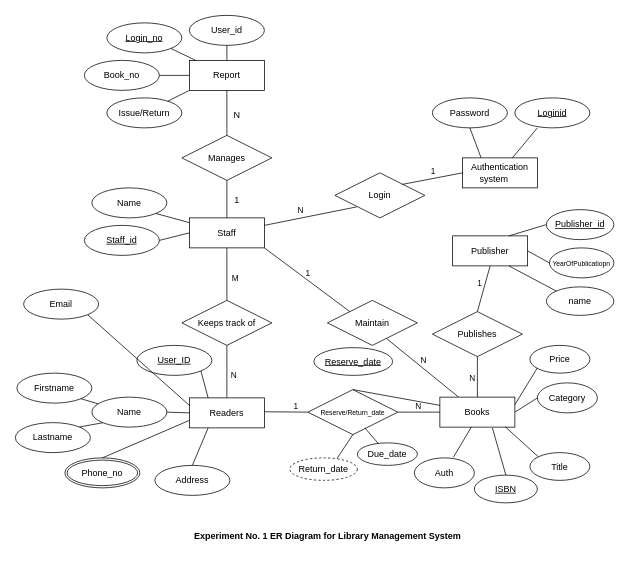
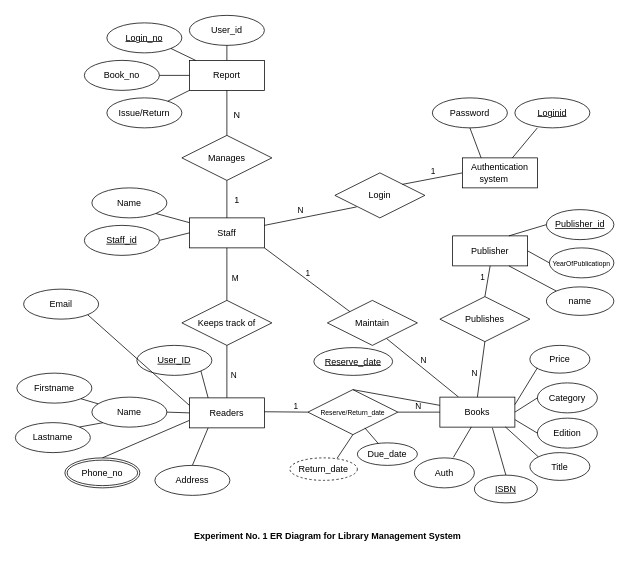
  <mxCell id="0" />
  <mxCell id="1" parent="0" />
  <mxCell id="2" value="Report" style="whiteSpace=wrap;html=1;align=center;" parent="1" vertex="1"><mxGeometry x="252" y="80" width="100" height="40" as="geometry" /></mxCell>
  <mxCell id="3" value="User_id" style="ellipse;whiteSpace=wrap;html=1;align=center;" parent="1" vertex="1"><mxGeometry x="252" y="20" width="100" height="40" as="geometry" /></mxCell>
  <mxCell id="4" value="" style="endArrow=none;html=1;rounded=0;exitX=0.5;exitY=1;exitDx=0;exitDy=0;" parent="1" source="3" target="2" edge="1"><mxGeometry relative="1" as="geometry"><mxPoint x="422" y="140" as="sourcePoint" /><mxPoint x="582" y="140" as="targetPoint" /></mxGeometry></mxCell>
  <mxCell id="5" value="Login_no" style="ellipse;whiteSpace=wrap;html=1;align=center;fontStyle=4;" parent="1" vertex="1"><mxGeometry x="142" y="30" width="100" height="40" as="geometry" /></mxCell>
  <mxCell id="6" value="" style="endArrow=none;html=1;rounded=0;exitX=1;exitY=1;exitDx=0;exitDy=0;" parent="1" source="5" target="2" edge="1"><mxGeometry relative="1" as="geometry"><mxPoint x="222" y="69.5" as="sourcePoint" /><mxPoint x="382" y="69.5" as="targetPoint" /></mxGeometry></mxCell>
  <mxCell id="7" value="Book_no" style="ellipse;whiteSpace=wrap;html=1;align=center;" parent="1" vertex="1"><mxGeometry x="112" y="80" width="100" height="40" as="geometry" /></mxCell>
  <mxCell id="8" value="" style="endArrow=none;html=1;rounded=0;" parent="1" edge="1"><mxGeometry relative="1" as="geometry"><mxPoint x="212" y="100" as="sourcePoint" /><mxPoint x="252" y="100" as="targetPoint" /></mxGeometry></mxCell>
  <mxCell id="9" value="Issue/Return" style="ellipse;whiteSpace=wrap;html=1;align=center;" parent="1" vertex="1"><mxGeometry x="142" y="130" width="100" height="40" as="geometry" /></mxCell>
  <mxCell id="10" value="" style="endArrow=none;html=1;rounded=0;exitX=0;exitY=1;exitDx=0;exitDy=0;" parent="1" source="2" target="9" edge="1"><mxGeometry relative="1" as="geometry"><mxPoint x="422" y="40" as="sourcePoint" /><mxPoint x="582" y="40" as="targetPoint" /></mxGeometry></mxCell>
  <mxCell id="11" value="Manages" style="shape=rhombus;perimeter=rhombusPerimeter;whiteSpace=wrap;html=1;align=center;" parent="1" vertex="1"><mxGeometry x="242" y="180" width="120" height="60" as="geometry" /></mxCell>
  <mxCell id="12" value="" style="endArrow=none;html=1;rounded=0;exitX=0.5;exitY=0;exitDx=0;exitDy=0;entryX=0.5;entryY=1;entryDx=0;entryDy=0;" parent="1" source="11" target="2" edge="1"><mxGeometry relative="1" as="geometry"><mxPoint x="422" y="40" as="sourcePoint" /><mxPoint x="312" y="140" as="targetPoint" /></mxGeometry></mxCell>
  <mxCell id="13" value="N" style="resizable=0;html=1;whiteSpace=wrap;align=right;verticalAlign=bottom;" parent="12" connectable="0" vertex="1"><mxGeometry x="1" relative="1" as="geometry"><mxPoint x="19" y="41" as="offset" /></mxGeometry></mxCell>
  <mxCell id="14" value="Staff" style="whiteSpace=wrap;html=1;align=center;" parent="1" vertex="1"><mxGeometry x="252" y="290" width="100" height="40" as="geometry" /></mxCell>
  <mxCell id="15" value="" style="endArrow=none;html=1;rounded=0;exitX=0.5;exitY=1;exitDx=0;exitDy=0;entryX=0.5;entryY=0;entryDx=0;entryDy=0;" parent="1" source="11" target="14" edge="1"><mxGeometry relative="1" as="geometry"><mxPoint x="422" y="140" as="sourcePoint" /><mxPoint x="582" y="140" as="targetPoint" /></mxGeometry></mxCell>
  <mxCell id="16" value="1" style="resizable=0;html=1;whiteSpace=wrap;align=right;verticalAlign=bottom;" parent="15" connectable="0" vertex="1"><mxGeometry x="1" relative="1" as="geometry"><mxPoint x="18" y="-15" as="offset" /></mxGeometry></mxCell>
  <mxCell id="17" value="Name" style="ellipse;whiteSpace=wrap;html=1;align=center;" parent="1" vertex="1"><mxGeometry x="122" y="250" width="100" height="40" as="geometry" /></mxCell>
  <mxCell id="18" value="" style="endArrow=none;html=1;rounded=0;exitX=1;exitY=1;exitDx=0;exitDy=0;" parent="1" source="17" target="14" edge="1"><mxGeometry relative="1" as="geometry"><mxPoint x="422" y="140" as="sourcePoint" /><mxPoint x="582" y="140" as="targetPoint" /></mxGeometry></mxCell>
  <mxCell id="19" value="Staff_id" style="ellipse;whiteSpace=wrap;html=1;align=center;fontStyle=4;" parent="1" vertex="1"><mxGeometry x="112" y="300" width="100" height="40" as="geometry" /></mxCell>
  <mxCell id="20" value="" style="endArrow=none;html=1;rounded=0;exitX=1;exitY=0.5;exitDx=0;exitDy=0;entryX=0;entryY=0.5;entryDx=0;entryDy=0;" parent="1" source="19" target="14" edge="1"><mxGeometry relative="1" as="geometry"><mxPoint x="422" y="140" as="sourcePoint" /><mxPoint x="582" y="140" as="targetPoint" /></mxGeometry></mxCell>
  <mxCell id="21" value="Keeps track of" style="shape=rhombus;perimeter=rhombusPerimeter;whiteSpace=wrap;html=1;align=center;" parent="1" vertex="1"><mxGeometry x="242" y="400" width="120" height="60" as="geometry" /></mxCell>
  <mxCell id="22" value="" style="endArrow=none;html=1;rounded=0;exitX=0.5;exitY=1;exitDx=0;exitDy=0;entryX=0.5;entryY=0;entryDx=0;entryDy=0;" parent="1" source="14" target="21" edge="1"><mxGeometry relative="1" as="geometry"><mxPoint x="422" y="340" as="sourcePoint" /><mxPoint x="582" y="340" as="targetPoint" /></mxGeometry></mxCell>
  <mxCell id="23" value="M" style="edgeLabel;html=1;align=center;verticalAlign=middle;resizable=0;points=[];" parent="22" vertex="1" connectable="0"><mxGeometry x="0.105" y="8" relative="1" as="geometry"><mxPoint x="2" as="offset" /></mxGeometry></mxCell>
  <mxCell id="24" value="" style="endArrow=none;html=1;rounded=0;exitX=0.5;exitY=1;exitDx=0;exitDy=0;" parent="1" source="21" edge="1"><mxGeometry relative="1" as="geometry"><mxPoint x="422" y="340" as="sourcePoint" /><mxPoint x="302" y="530" as="targetPoint" /></mxGeometry></mxCell>
  <mxCell id="25" value="N" style="edgeLabel;html=1;align=center;verticalAlign=middle;resizable=0;points=[];" parent="24" vertex="1" connectable="0"><mxGeometry x="0.105" y="-1" relative="1" as="geometry"><mxPoint x="9" as="offset" /></mxGeometry></mxCell>
  <mxCell id="26" value="Readers" style="whiteSpace=wrap;html=1;align=center;" parent="1" vertex="1"><mxGeometry x="252" y="530" width="100" height="40" as="geometry" /></mxCell>
  <mxCell id="27" value="User_ID" style="ellipse;whiteSpace=wrap;html=1;align=center;fontStyle=4;" parent="1" vertex="1"><mxGeometry x="182" y="460" width="100" height="40" as="geometry" /></mxCell>
  <mxCell id="28" value="Email" style="ellipse;whiteSpace=wrap;html=1;align=center;" parent="1" vertex="1"><mxGeometry x="31" y="385" width="100" height="40" as="geometry" /></mxCell>
  <mxCell id="29" value="Name" style="ellipse;whiteSpace=wrap;html=1;align=center;" parent="1" vertex="1"><mxGeometry x="122" y="529" width="100" height="40" as="geometry" /></mxCell>
  <mxCell id="30" value="Firstname" style="ellipse;whiteSpace=wrap;html=1;align=center;" parent="1" vertex="1"><mxGeometry x="22" y="497" width="100" height="40" as="geometry" /></mxCell>
  <mxCell id="31" value="Lastname" style="ellipse;whiteSpace=wrap;html=1;align=center;" parent="1" vertex="1"><mxGeometry x="20" y="563" width="100" height="40" as="geometry" /></mxCell>
  <mxCell id="32" value="Phone_no" style="ellipse;shape=doubleEllipse;margin=3;whiteSpace=wrap;html=1;align=center;" parent="1" vertex="1"><mxGeometry x="86" y="610" width="100" height="40" as="geometry" /></mxCell>
  <mxCell id="33" value="Address" style="ellipse;whiteSpace=wrap;html=1;align=center;" parent="1" vertex="1"><mxGeometry x="206" y="620" width="100" height="40" as="geometry" /></mxCell>
  <mxCell id="34" value="" style="endArrow=none;html=1;rounded=0;exitX=1;exitY=1;exitDx=0;exitDy=0;entryX=0.25;entryY=0;entryDx=0;entryDy=0;" parent="1" source="27" target="26" edge="1"><mxGeometry relative="1" as="geometry"><mxPoint x="316" y="440" as="sourcePoint" /><mxPoint x="476" y="440" as="targetPoint" /></mxGeometry></mxCell>
  <mxCell id="35" value="" style="endArrow=none;html=1;rounded=0;exitX=1;exitY=1;exitDx=0;exitDy=0;entryX=0;entryY=0.25;entryDx=0;entryDy=0;" parent="1" source="28" target="26" edge="1"><mxGeometry relative="1" as="geometry"><mxPoint x="316" y="440" as="sourcePoint" /><mxPoint x="476" y="440" as="targetPoint" /></mxGeometry></mxCell>
  <mxCell id="36" value="" style="endArrow=none;html=1;rounded=0;entryX=0;entryY=0.5;entryDx=0;entryDy=0;exitX=1;exitY=0.5;exitDx=0;exitDy=0;" parent="1" source="29" target="26" edge="1"><mxGeometry relative="1" as="geometry"><mxPoint x="222" y="554.5" as="sourcePoint" /><mxPoint x="246" y="555" as="targetPoint" /></mxGeometry></mxCell>
  <mxCell id="37" value="" style="endArrow=none;html=1;rounded=0;exitX=1;exitY=1;exitDx=0;exitDy=0;" parent="1" source="30" target="29" edge="1"><mxGeometry relative="1" as="geometry"><mxPoint x="136" y="529" as="sourcePoint" /><mxPoint x="296" y="529" as="targetPoint" /></mxGeometry></mxCell>
  <mxCell id="38" value="" style="endArrow=none;html=1;rounded=0;entryX=0;entryY=1;entryDx=0;entryDy=0;exitX=1;exitY=0;exitDx=0;exitDy=0;" parent="1" source="31" target="29" edge="1"><mxGeometry relative="1" as="geometry"><mxPoint x="116" y="579" as="sourcePoint" /><mxPoint x="136" y="559" as="targetPoint" /></mxGeometry></mxCell>
  <mxCell id="39" value="" style="endArrow=none;html=1;rounded=0;exitX=0.5;exitY=0;exitDx=0;exitDy=0;entryX=0;entryY=0.75;entryDx=0;entryDy=0;" parent="1" source="32" target="26" edge="1"><mxGeometry relative="1" as="geometry"><mxPoint x="316" y="440" as="sourcePoint" /><mxPoint x="476" y="440" as="targetPoint" /></mxGeometry></mxCell>
  <mxCell id="40" value="" style="endArrow=none;html=1;rounded=0;entryX=0.5;entryY=0;entryDx=0;entryDy=0;exitX=0.25;exitY=1;exitDx=0;exitDy=0;" parent="1" source="26" target="33" edge="1"><mxGeometry relative="1" as="geometry"><mxPoint x="316" y="440" as="sourcePoint" /><mxPoint x="476" y="440" as="targetPoint" /></mxGeometry></mxCell>
  <mxCell id="41" value="Login" style="shape=rhombus;perimeter=rhombusPerimeter;whiteSpace=wrap;html=1;align=center;rotation=0;" parent="1" vertex="1"><mxGeometry x="446" y="230" width="120" height="60" as="geometry" /></mxCell>
  <mxCell id="42" value="" style="endArrow=none;html=1;rounded=0;exitX=1;exitY=0.25;exitDx=0;exitDy=0;entryX=0.2;entryY=0.756;entryDx=0;entryDy=0;entryPerimeter=0;" parent="1" source="14" edge="1"><mxGeometry relative="1" as="geometry"><mxPoint x="357" y="300" as="sourcePoint" /><mxPoint x="475" y="275.36" as="targetPoint" /></mxGeometry></mxCell>
  <mxCell id="43" value="N" style="edgeLabel;html=1;align=center;verticalAlign=middle;resizable=0;points=[];" parent="42" vertex="1" connectable="0"><mxGeometry x="-0.306" y="2" relative="1" as="geometry"><mxPoint x="5" y="-10" as="offset" /></mxGeometry></mxCell>
  <mxCell id="44" value="" style="endArrow=none;html=1;rounded=0;" parent="1" edge="1"><mxGeometry relative="1" as="geometry"><mxPoint x="536" y="245.33" as="sourcePoint" /><mxPoint x="616" y="230" as="targetPoint" /></mxGeometry></mxCell>
  <mxCell id="45" value="1" style="edgeLabel;html=1;align=center;verticalAlign=middle;resizable=0;points=[];" parent="44" vertex="1" connectable="0"><mxGeometry x="-0.005" y="-1" relative="1" as="geometry"><mxPoint y="-11" as="offset" /></mxGeometry></mxCell>
  <mxCell id="46" value="Authentication system&lt;span style=&quot;white-space: pre;&quot;&gt;&#09;&lt;/span&gt;" style="whiteSpace=wrap;html=1;align=center;" parent="1" vertex="1"><mxGeometry x="616" y="210" width="100" height="40" as="geometry" /></mxCell>
  <mxCell id="47" value="Password" style="ellipse;whiteSpace=wrap;html=1;align=center;" parent="1" vertex="1"><mxGeometry x="576" y="130" width="100" height="40" as="geometry" /></mxCell>
  <mxCell id="48" value="Loginid" style="ellipse;whiteSpace=wrap;html=1;align=center;fontStyle=4;" parent="1" vertex="1"><mxGeometry x="686" y="130" width="100" height="40" as="geometry" /></mxCell>
  <mxCell id="49" value="" style="endArrow=none;html=1;rounded=0;exitX=0.5;exitY=1;exitDx=0;exitDy=0;entryX=0.25;entryY=0;entryDx=0;entryDy=0;" parent="1" source="47" target="46" edge="1"><mxGeometry relative="1" as="geometry"><mxPoint x="316" y="240" as="sourcePoint" /><mxPoint x="476" y="240" as="targetPoint" /></mxGeometry></mxCell>
  <mxCell id="50" value="" style="endArrow=none;html=1;rounded=0;" parent="1" target="46" edge="1"><mxGeometry relative="1" as="geometry"><mxPoint x="716" y="170" as="sourcePoint" /><mxPoint x="476" y="240" as="targetPoint" /></mxGeometry></mxCell>
  <mxCell id="51" value="Maintain" style="shape=rhombus;perimeter=rhombusPerimeter;whiteSpace=wrap;html=1;align=center;" parent="1" vertex="1"><mxGeometry x="436" y="400" width="120" height="60" as="geometry" /></mxCell>
  <mxCell id="52" value="" style="endArrow=none;html=1;rounded=0;entryX=0;entryY=0;entryDx=0;entryDy=0;exitX=1;exitY=1;exitDx=0;exitDy=0;" parent="1" source="14" target="51" edge="1"><mxGeometry relative="1" as="geometry"><mxPoint x="316" y="240" as="sourcePoint" /><mxPoint x="476" y="240" as="targetPoint" /></mxGeometry></mxCell>
  <mxCell id="53" value="1" style="edgeLabel;html=1;align=center;verticalAlign=middle;resizable=0;points=[];" parent="52" vertex="1" connectable="0"><mxGeometry x="0.019" relative="1" as="geometry"><mxPoint y="-10" as="offset" /></mxGeometry></mxCell>
  <mxCell id="54" value="" style="endArrow=none;html=1;rounded=0;exitX=0.717;exitY=0.9;exitDx=0;exitDy=0;exitPerimeter=0;entryX=0.25;entryY=0;entryDx=0;entryDy=0;" parent="1" target="56" edge="1"><mxGeometry relative="1" as="geometry"><mxPoint x="515.04" y="451" as="sourcePoint" /><mxPoint x="576" y="500" as="targetPoint" /></mxGeometry></mxCell>
  <mxCell id="55" value="N" style="edgeLabel;html=1;align=center;verticalAlign=middle;resizable=0;points=[];" parent="54" vertex="1" connectable="0"><mxGeometry x="-0.04" y="3" relative="1" as="geometry"><mxPoint x="1" y="-6" as="offset" /></mxGeometry></mxCell>
  <mxCell id="56" value="Books" style="whiteSpace=wrap;html=1;align=center;" parent="1" vertex="1"><mxGeometry x="586" y="529" width="100" height="40" as="geometry" /></mxCell>
  <mxCell id="57" value="Title" style="ellipse;whiteSpace=wrap;html=1;align=center;" parent="1" vertex="1"><mxGeometry x="706" y="603" width="80" height="37" as="geometry" /></mxCell>
  <mxCell id="58" value="Category" style="ellipse;whiteSpace=wrap;html=1;align=center;" parent="1" vertex="1"><mxGeometry x="716" y="510" width="80" height="40" as="geometry" /></mxCell>
+ <mxCell id="59" value="Edition" style="ellipse;whiteSpace=wrap;html=1;align=center;" parent="1" vertex="1"><mxGeometry x="716" y="557" width="80" height="40" as="geometry" /></mxCell>
  <mxCell id="60" value="Price" style="ellipse;whiteSpace=wrap;html=1;align=center;" parent="1" vertex="1"><mxGeometry x="706" y="460" width="80" height="37" as="geometry" /></mxCell>
  <mxCell id="61" value="ISBN" style="ellipse;whiteSpace=wrap;html=1;align=center;fontStyle=4;" parent="1" vertex="1"><mxGeometry x="632" y="633" width="84" height="37" as="geometry" /></mxCell>
  <mxCell id="62" value="Auth" style="ellipse;whiteSpace=wrap;html=1;align=center;" parent="1" vertex="1"><mxGeometry x="552" y="610" width="80" height="40" as="geometry" /></mxCell>
  <mxCell id="63" style="edgeStyle=orthogonalEdgeStyle;rounded=0;orthogonalLoop=1;jettySize=auto;html=1;exitX=0.5;exitY=1;exitDx=0;exitDy=0;" parent="1" source="57" target="57" edge="1"><mxGeometry relative="1" as="geometry" /></mxCell>
  <mxCell id="64" value="" style="endArrow=none;html=1;rounded=0;exitX=1;exitY=0.25;exitDx=0;exitDy=0;" parent="1" source="56" edge="1"><mxGeometry relative="1" as="geometry"><mxPoint x="566" y="479.5" as="sourcePoint" /><mxPoint x="716" y="490" as="targetPoint" /></mxGeometry></mxCell>
  <mxCell id="65" value="" style="endArrow=none;html=1;rounded=0;exitX=1;exitY=0.5;exitDx=0;exitDy=0;entryX=0;entryY=0.5;entryDx=0;entryDy=0;" parent="1" source="56" target="58" edge="1"><mxGeometry relative="1" as="geometry"><mxPoint x="696" y="549" as="sourcePoint" /><mxPoint x="726" y="500" as="targetPoint" /></mxGeometry></mxCell>
+ <mxCell id="66" value="" style="endArrow=none;html=1;rounded=0;exitX=1;exitY=0.75;exitDx=0;exitDy=0;entryX=0;entryY=0.5;entryDx=0;entryDy=0;exitPerimeter=0;" parent="1" source="56" target="59" edge="1"><mxGeometry relative="1" as="geometry"><mxPoint x="696" y="559" as="sourcePoint" /><mxPoint x="726" y="540" as="targetPoint" /></mxGeometry></mxCell>
  <mxCell id="67" value="" style="endArrow=none;html=1;rounded=0;exitX=0.873;exitY=0.992;exitDx=0;exitDy=0;entryX=0;entryY=0;entryDx=0;entryDy=0;exitPerimeter=0;" parent="1" source="56" target="57" edge="1"><mxGeometry relative="1" as="geometry"><mxPoint x="706" y="569" as="sourcePoint" /><mxPoint x="736" y="550" as="targetPoint" /></mxGeometry></mxCell>
  <mxCell id="68" value="" style="endArrow=none;html=1;rounded=0;entryX=0.5;entryY=0;entryDx=0;entryDy=0;" parent="1" target="61" edge="1"><mxGeometry relative="1" as="geometry"><mxPoint x="656" y="570" as="sourcePoint" /><mxPoint x="746" y="560" as="targetPoint" /></mxGeometry></mxCell>
  <mxCell id="69" value="" style="endArrow=none;html=1;rounded=0;exitX=0.65;exitY=-0.017;exitDx=0;exitDy=0;entryX=0.42;entryY=0.992;entryDx=0;entryDy=0;entryPerimeter=0;exitPerimeter=0;" parent="1" source="62" target="56" edge="1"><mxGeometry relative="1" as="geometry"><mxPoint x="726" y="589" as="sourcePoint" /><mxPoint x="756" y="570" as="targetPoint" /></mxGeometry></mxCell>
  <mxCell id="70" value="&lt;font style=&quot;font-size: 9px;&quot;&gt;Reserve/Return_date&lt;/font&gt;" style="shape=rhombus;perimeter=rhombusPerimeter;whiteSpace=wrap;html=1;align=center;" parent="1" vertex="1"><mxGeometry x="410" y="519" width="120" height="60" as="geometry" /></mxCell>
  <mxCell id="71" value="" style="endArrow=none;html=1;rounded=0;exitX=1;exitY=0.5;exitDx=0;exitDy=0;" parent="1" source="70" edge="1"><mxGeometry relative="1" as="geometry"><mxPoint x="536" y="549" as="sourcePoint" /><mxPoint x="586" y="549" as="targetPoint" /></mxGeometry></mxCell>
  <mxCell id="72" value="N" style="edgeLabel;html=1;align=center;verticalAlign=middle;resizable=0;points=[];" parent="71" vertex="1" connectable="0"><mxGeometry x="-0.071" y="3" relative="1" as="geometry"><mxPoint y="-6" as="offset" /></mxGeometry></mxCell>
  <mxCell id="73" value="" style="endArrow=none;html=1;rounded=0;entryX=0;entryY=0.5;entryDx=0;entryDy=0;" parent="1" target="70" edge="1"><mxGeometry relative="1" as="geometry"><mxPoint x="352" y="548.5" as="sourcePoint" /><mxPoint x="406" y="550" as="targetPoint" /></mxGeometry></mxCell>
  <mxCell id="74" value="1" style="edgeLabel;html=1;align=center;verticalAlign=middle;resizable=0;points=[];" parent="73" vertex="1" connectable="0"><mxGeometry x="0.449" y="-1" relative="1" as="geometry"><mxPoint y="-9" as="offset" /></mxGeometry></mxCell>
  <mxCell id="75" value="Reserve_date" style="ellipse;whiteSpace=wrap;html=1;align=center;fontStyle=4;" parent="1" vertex="1"><mxGeometry x="418" y="463" width="105" height="37" as="geometry" /></mxCell>
  <mxCell id="76" value="" style="endArrow=none;html=1;rounded=0;exitX=0.5;exitY=0;exitDx=0;exitDy=0;" parent="1" source="70" target="56" edge="1"><mxGeometry relative="1" as="geometry"><mxPoint x="256" y="480" as="sourcePoint" /><mxPoint x="456" y="510" as="targetPoint" /></mxGeometry></mxCell>
  <mxCell id="77" value="Return_date" style="ellipse;whiteSpace=wrap;html=1;align=center;dashed=1;" parent="1" vertex="1"><mxGeometry x="386" y="610" width="90" height="30" as="geometry" /></mxCell>
  <mxCell id="78" value="" style="endArrow=none;html=1;rounded=0;exitX=0.5;exitY=1;exitDx=0;exitDy=0;entryX=0.7;entryY=0.018;entryDx=0;entryDy=0;entryPerimeter=0;" parent="1" source="70" target="77" edge="1"><mxGeometry relative="1" as="geometry"><mxPoint x="256" y="480" as="sourcePoint" /><mxPoint x="456" y="600" as="targetPoint" /></mxGeometry></mxCell>
  <mxCell id="79" value="Due_date" style="ellipse;whiteSpace=wrap;html=1;align=center;" parent="1" vertex="1"><mxGeometry x="476" y="590" width="80" height="30" as="geometry" /></mxCell>
  <mxCell id="80" value="" style="endArrow=none;html=1;rounded=0;exitX=0.633;exitY=0.85;exitDx=0;exitDy=0;exitPerimeter=0;" parent="1" source="70" target="79" edge="1"><mxGeometry relative="1" as="geometry"><mxPoint x="256" y="480" as="sourcePoint" /><mxPoint x="416" y="480" as="targetPoint" /></mxGeometry></mxCell>
- <mxCell id="81" value="Publishes" style="shape=rhombus;perimeter=rhombusPerimeter;whiteSpace=wrap;html=1;align=center;" parent="1" vertex="1"><mxGeometry x="576" y="415" width="120" height="60" as="geometry" /></mxCell>
+ <mxCell id="81" value="Publishes" style="shape=rhombus;perimeter=rhombusPerimeter;whiteSpace=wrap;html=1;align=center;" parent="1" vertex="1"><mxGeometry x="586" y="395" width="120" height="60" as="geometry" /></mxCell>
  <mxCell id="82" value="" style="endArrow=none;html=1;rounded=0;exitX=0.5;exitY=0;exitDx=0;exitDy=0;entryX=0.5;entryY=1;entryDx=0;entryDy=0;" parent="1" source="56" target="81" edge="1"><mxGeometry relative="1" as="geometry"><mxPoint x="268" y="440" as="sourcePoint" /><mxPoint x="648" y="460" as="targetPoint" /></mxGeometry></mxCell>
  <mxCell id="83" value="N" style="edgeLabel;html=1;align=center;verticalAlign=middle;resizable=0;points=[];" parent="82" vertex="1" connectable="0"><mxGeometry x="-0.325" relative="1" as="geometry"><mxPoint x="-8" y="-8" as="offset" /></mxGeometry></mxCell>
  <mxCell id="84" value="Publisher" style="whiteSpace=wrap;html=1;align=center;" parent="1" vertex="1"><mxGeometry x="603" y="314" width="100" height="40" as="geometry" /></mxCell>
  <mxCell id="85" value="&lt;font style=&quot;font-size: 9px;&quot;&gt;YearOfPublicatiopn&lt;/font&gt;" style="ellipse;whiteSpace=wrap;html=1;align=center;" parent="1" vertex="1"><mxGeometry x="732" y="330" width="86" height="40" as="geometry" /></mxCell>
  <mxCell id="86" value="name" style="ellipse;whiteSpace=wrap;html=1;align=center;" parent="1" vertex="1"><mxGeometry x="728" y="382" width="90" height="38" as="geometry" /></mxCell>
  <mxCell id="87" value="Publisher_id" style="ellipse;whiteSpace=wrap;html=1;align=center;fontStyle=4;" parent="1" vertex="1"><mxGeometry x="728" y="279" width="90" height="40" as="geometry" /></mxCell>
  <mxCell id="88" value="" style="endArrow=none;html=1;rounded=0;entryX=0.5;entryY=1;entryDx=0;entryDy=0;exitX=0.5;exitY=0;exitDx=0;exitDy=0;" parent="1" source="81" target="84" edge="1"><mxGeometry relative="1" as="geometry"><mxPoint x="268" y="440" as="sourcePoint" /><mxPoint x="428" y="440" as="targetPoint" /></mxGeometry></mxCell>
  <mxCell id="89" value="1" style="edgeLabel;html=1;align=center;verticalAlign=middle;resizable=0;points=[];" parent="88" vertex="1" connectable="0"><mxGeometry x="0.289" y="-2" relative="1" as="geometry"><mxPoint x="-10" as="offset" /></mxGeometry></mxCell>
  <mxCell id="90" value="" style="endArrow=none;html=1;rounded=0;exitX=0.75;exitY=0;exitDx=0;exitDy=0;entryX=0;entryY=0.5;entryDx=0;entryDy=0;" parent="1" source="84" target="87" edge="1"><mxGeometry relative="1" as="geometry"><mxPoint x="572" y="300" as="sourcePoint" /><mxPoint x="732" y="300" as="targetPoint" /></mxGeometry></mxCell>
  <mxCell id="91" value="" style="endArrow=none;html=1;rounded=0;entryX=0;entryY=0.5;entryDx=0;entryDy=0;exitX=1;exitY=0.5;exitDx=0;exitDy=0;" parent="1" source="84" target="85" edge="1"><mxGeometry relative="1" as="geometry"><mxPoint x="708" y="330" as="sourcePoint" /><mxPoint x="738" y="309" as="targetPoint" /></mxGeometry></mxCell>
  <mxCell id="92" value="" style="endArrow=none;html=1;rounded=0;exitX=0.75;exitY=1;exitDx=0;exitDy=0;entryX=0;entryY=0;entryDx=0;entryDy=0;" parent="1" source="84" target="86" edge="1"><mxGeometry relative="1" as="geometry"><mxPoint x="698" y="334" as="sourcePoint" /><mxPoint x="748" y="319" as="targetPoint" /></mxGeometry></mxCell>
  <mxCell id="93" value="&lt;font style=&quot;font-size: 12px;&quot;&gt;&lt;b style=&quot;&quot;&gt;Experiment No. 1 ER Diagram for Library Management System&lt;/b&gt;&lt;/font&gt;" style="text;html=1;align=center;verticalAlign=middle;resizable=0;points=[];autosize=1;strokeColor=none;fillColor=none;" parent="1" vertex="1"><mxGeometry x="246" y="700" width="380" height="30" as="geometry" /></mxCell>
